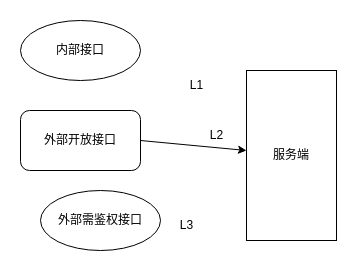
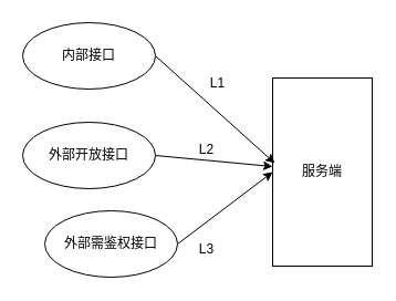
  <mxCell id="0" />
  <mxCell id="1" parent="0" />
  <mxCell id="2" value="服务端" style="rounded=0;whiteSpace=wrap;html=1;" vertex="1" parent="1"><mxGeometry x="246" y="70" width="90" height="170" as="geometry" /></mxCell>
+ <mxCell id="3" style="edgeStyle=none;rounded=0;orthogonalLoop=1;jettySize=auto;html=1;exitX=1;exitY=0.5;exitDx=0;exitDy=0;entryX=0.022;entryY=0.453;entryDx=0;entryDy=0;entryPerimeter=0;" edge="1" parent="1" source="4" target="2"><mxGeometry relative="1" as="geometry" /></mxCell>
  <mxCell id="4" value="内部接口" style="ellipse;whiteSpace=wrap;html=1;" vertex="1" parent="1"><mxGeometry x="20" y="20" width="120" height="60" as="geometry" /></mxCell>
  <mxCell id="5" style="edgeStyle=none;rounded=0;orthogonalLoop=1;jettySize=auto;html=1;exitX=1;exitY=0.5;exitDx=0;exitDy=0;" edge="1" parent="1" source="6"><mxGeometry relative="1" as="geometry"><mxPoint x="246" y="150" as="targetPoint" /></mxGeometry></mxCell>
- <mxCell id="6" value="外部开放接口" style="whiteSpace=wrap;html=1;rounded=1;" vertex="1" parent="1"><mxGeometry x="20" y="110" width="120" height="60" as="geometry" /></mxCell>
+ <mxCell id="6" value="外部开放接口" style="ellipse;whiteSpace=wrap;html=1;" vertex="1" parent="1"><mxGeometry x="20" y="110" width="120" height="60" as="geometry" /></mxCell>
+ <mxCell id="7" style="edgeStyle=none;rounded=0;orthogonalLoop=1;jettySize=auto;html=1;exitX=1;exitY=0.5;exitDx=0;exitDy=0;entryX=0;entryY=0.5;entryDx=0;entryDy=0;" edge="1" parent="1" source="8" target="2"><mxGeometry relative="1" as="geometry" /></mxCell>
  <mxCell id="8" value="外部需鉴权接口" style="ellipse;whiteSpace=wrap;html=1;" vertex="1" parent="1"><mxGeometry x="40" y="190" width="120" height="60" as="geometry" /></mxCell>
- <mxCell id="9" value="L1" style="text;html=1;align=center;verticalAlign=middle;resizable=0;points=[];autosize=1;strokeColor=none;fillColor=none;" vertex="1" parent="1"><mxGeometry x="176" y="70" width="40" height="30" as="geometry" /></mxCell>
- <mxCell id="10" value="L2" style="text;html=1;align=center;verticalAlign=middle;resizable=0;points=[];autosize=1;strokeColor=none;fillColor=none;" vertex="1" parent="1"><mxGeometry x="196" y="120" width="40" height="30" as="geometry" /></mxCell>
+ <mxCell id="9" value="L1" style="text;html=1;align=center;verticalAlign=middle;resizable=0;points=[];autosize=1;strokeColor=none;fillColor=none;" vertex="1" parent="1"><mxGeometry x="176" y="60" width="40" height="30" as="geometry" /></mxCell>
+ <mxCell id="10" value="L2" style="text;html=1;align=center;verticalAlign=middle;resizable=0;points=[];autosize=1;strokeColor=none;fillColor=none;" vertex="1" parent="1"><mxGeometry x="166" y="120" width="40" height="30" as="geometry" /></mxCell>
  <mxCell id="11" value="L3" style="text;html=1;align=center;verticalAlign=middle;resizable=0;points=[];autosize=1;strokeColor=none;fillColor=none;" vertex="1" parent="1"><mxGeometry x="166" y="210" width="40" height="30" as="geometry" /></mxCell>
